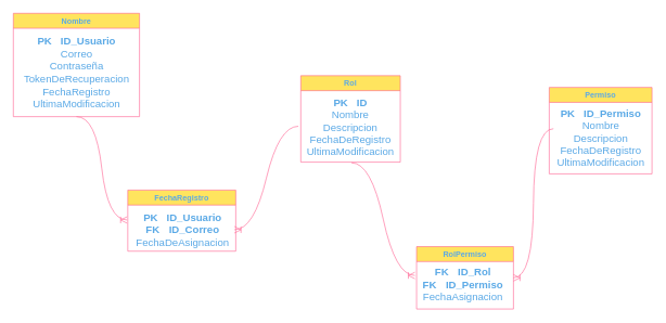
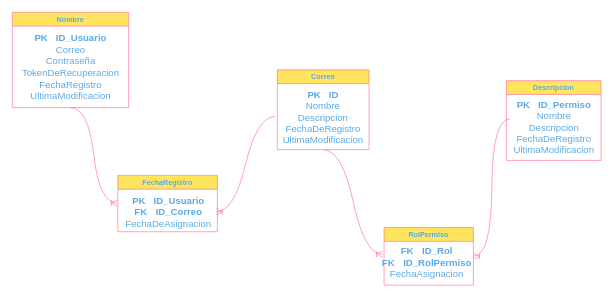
  <mxCell id="0" />
  <mxCell id="1" parent="0" />
  <mxCell id="2" value="Nombre" style="swimlane;whiteSpace=wrap;html=1;labelBackgroundColor=none;fillColor=#FFE45E;strokeColor=#FF6392;fontColor=#5AA9E6;" vertex="1" parent="1"><mxGeometry x="20" y="20" width="194" height="159" as="geometry" /></mxCell>
  <mxCell id="3" value="&lt;b&gt;PK&lt;span style=&quot;white-space: pre;&quot;&gt;&#09;&lt;/span&gt;ID_Usuario&lt;/b&gt;&lt;div&gt;Correo&lt;/div&gt;&lt;div&gt;Contraseña&lt;/div&gt;&lt;div&gt;TokenDeRecuperacion&lt;/div&gt;&lt;div&gt;FechaRegistro&lt;/div&gt;&lt;div&gt;UltimaModificacion&lt;/div&gt;" style="text;html=1;align=center;verticalAlign=middle;resizable=0;points=[];autosize=1;strokeColor=none;fillColor=none;fontSize=16;labelBackgroundColor=none;fontColor=#5AA9E6;" vertex="1" parent="2"><mxGeometry x="7" y="27" width="180" height="127" as="geometry" /></mxCell>
  <mxCell id="4" value="FechaRegistro" style="swimlane;whiteSpace=wrap;html=1;labelBackgroundColor=none;fillColor=#FFE45E;strokeColor=#FF6392;fontColor=#5AA9E6;" vertex="1" parent="1"><mxGeometry x="196" y="292" width="166" height="94" as="geometry" /></mxCell>
  <mxCell id="5" value="&lt;b&gt;PK&lt;span style=&quot;white-space: pre;&quot;&gt;&#09;&lt;/span&gt;ID_Usuario&lt;/b&gt;&lt;div&gt;&lt;b&gt;FK&lt;span style=&quot;white-space: pre;&quot;&gt;&#09;&lt;/span&gt;ID_Correo&lt;/b&gt;&lt;/div&gt;&lt;div&gt;FechaDeAsignacion&lt;/div&gt;" style="text;html=1;align=center;verticalAlign=middle;resizable=0;points=[];autosize=1;strokeColor=none;fillColor=none;fontSize=16;labelBackgroundColor=none;fontColor=#5AA9E6;" vertex="1" parent="4"><mxGeometry x="3" y="26" width="161" height="70" as="geometry" /></mxCell>
- <mxCell id="6" value="Rol" style="swimlane;whiteSpace=wrap;html=1;labelBackgroundColor=none;fillColor=#FFE45E;strokeColor=#FF6392;fontColor=#5AA9E6;" vertex="1" parent="1"><mxGeometry x="462" y="116" width="153" height="133" as="geometry" /></mxCell>
+ <mxCell id="6" value="Correo" style="swimlane;whiteSpace=wrap;html=1;labelBackgroundColor=none;fillColor=#FFE45E;strokeColor=#FF6392;fontColor=#5AA9E6;" vertex="1" parent="1"><mxGeometry x="462" y="116" width="153" height="133" as="geometry" /></mxCell>
  <mxCell id="7" value="&lt;b&gt;PK&lt;span style=&quot;white-space: pre;&quot;&gt;&#09;&lt;/span&gt;ID&lt;/b&gt;&lt;div&gt;Nombre&lt;/div&gt;&lt;div&gt;Descripcion&lt;/div&gt;&lt;div&gt;FechaDeRegistro&lt;/div&gt;&lt;div&gt;UltimaModificacion&lt;/div&gt;" style="text;html=1;align=center;verticalAlign=middle;resizable=0;points=[];autosize=1;strokeColor=none;fillColor=none;fontSize=16;labelBackgroundColor=none;fontColor=#5AA9E6;" vertex="1" parent="6"><mxGeometry y="25" width="152" height="108" as="geometry" /></mxCell>
  <mxCell id="8" value="" style="edgeStyle=entityRelationEdgeStyle;fontSize=12;html=1;endArrow=ERoneToMany;rounded=0;strokeColor=#FF6392;fontColor=#5AA9E6;startSize=8;endSize=8;curved=1;fillColor=#FFE45E;entryX=-0.018;entryY=0.306;entryDx=0;entryDy=0;entryPerimeter=0;" edge="1" parent="6" target="10"><mxGeometry width="100" height="100" relative="1" as="geometry"><mxPoint x="78" y="134" as="sourcePoint" /><mxPoint x="178" y="34" as="targetPoint" /></mxGeometry></mxCell>
  <mxCell id="9" value="RolPermiso" style="swimlane;whiteSpace=wrap;html=1;labelBackgroundColor=none;fillColor=#FFE45E;strokeColor=#FF6392;fontColor=#5AA9E6;" vertex="1" parent="1"><mxGeometry x="640" y="379" width="149" height="96" as="geometry" /></mxCell>
- <mxCell id="10" value="&lt;b&gt;FK&lt;span style=&quot;white-space: pre;&quot;&gt;&#09;&lt;/span&gt;ID_Rol&lt;/b&gt;&lt;div&gt;&lt;b&gt;FK&lt;span style=&quot;white-space: pre;&quot;&gt;&#09;&lt;/span&gt;ID_Permiso&lt;/b&gt;&lt;/div&gt;&lt;div&gt;FechaAsignacion&lt;/div&gt;" style="text;html=1;align=center;verticalAlign=middle;resizable=0;points=[];autosize=1;strokeColor=none;fillColor=none;fontSize=16;labelBackgroundColor=none;fontColor=#5AA9E6;" vertex="1" parent="9"><mxGeometry y="23" width="142" height="70" as="geometry" /></mxCell>
+ <mxCell id="10" value="&lt;b&gt;FK&lt;span style=&quot;white-space: pre;&quot;&gt;&#09;&lt;/span&gt;ID_Rol&lt;/b&gt;&lt;div&gt;&lt;b&gt;FK&lt;span style=&quot;white-space: pre;&quot;&gt;&#09;&lt;/span&gt;ID_RolPermiso&lt;/b&gt;&lt;/div&gt;&lt;div&gt;FechaAsignacion&lt;/div&gt;" style="text;html=1;align=center;verticalAlign=middle;resizable=0;points=[];autosize=1;strokeColor=none;fillColor=none;fontSize=16;labelBackgroundColor=none;fontColor=#5AA9E6;" vertex="1" parent="9"><mxGeometry y="23" width="142" height="70" as="geometry" /></mxCell>
  <mxCell id="11" value="" style="group" vertex="1" connectable="0" parent="1"><mxGeometry x="844" y="134" width="158" height="133" as="geometry" /></mxCell>
- <mxCell id="12" value="Permiso" style="swimlane;whiteSpace=wrap;html=1;labelBackgroundColor=none;fillColor=#FFE45E;strokeColor=#FF6392;fontColor=#5AA9E6;" vertex="1" parent="11"><mxGeometry width="158" height="133" as="geometry" /></mxCell>
+ <mxCell id="12" value="Descripcion" style="swimlane;whiteSpace=wrap;html=1;labelBackgroundColor=none;fillColor=#FFE45E;strokeColor=#FF6392;fontColor=#5AA9E6;" vertex="1" parent="11"><mxGeometry width="158" height="133" as="geometry" /></mxCell>
  <mxCell id="13" value="&lt;b&gt;PK&lt;span style=&quot;white-space: pre;&quot;&gt;&#09;&lt;/span&gt;ID_Permiso&lt;/b&gt;&lt;div&gt;Nombre&lt;/div&gt;&lt;div&gt;Descripcion&lt;/div&gt;&lt;div&gt;FechaDeRegistro&lt;/div&gt;&lt;div&gt;UltimaModificacion&lt;/div&gt;" style="text;html=1;align=center;verticalAlign=middle;resizable=0;points=[];autosize=1;strokeColor=none;fillColor=none;fontSize=16;labelBackgroundColor=none;fontColor=#5AA9E6;" vertex="1" parent="11"><mxGeometry x="2.5" y="23.5" width="152" height="108" as="geometry" /></mxCell>
  <mxCell id="14" value="" style="edgeStyle=entityRelationEdgeStyle;fontSize=12;html=1;endArrow=ERoneToMany;rounded=0;strokeColor=#FF6392;fontColor=#5AA9E6;startSize=8;endSize=8;curved=1;fillColor=#FFE45E;exitX=0.5;exitY=1;exitDx=0;exitDy=0;" edge="1" parent="1" source="2"><mxGeometry width="100" height="100" relative="1" as="geometry"><mxPoint x="95" y="438" as="sourcePoint" /><mxPoint x="195" y="338" as="targetPoint" /></mxGeometry></mxCell>
  <mxCell id="15" value="" style="edgeStyle=entityRelationEdgeStyle;fontSize=12;html=1;endArrow=ERoneToMany;rounded=0;strokeColor=#FF6392;fontColor=#5AA9E6;startSize=8;endSize=8;curved=1;fillColor=#FFE45E;exitX=-0.025;exitY=0.489;exitDx=0;exitDy=0;exitPerimeter=0;" edge="1" parent="1" source="7" target="5"><mxGeometry width="100" height="100" relative="1" as="geometry"><mxPoint x="379" y="321" as="sourcePoint" /><mxPoint x="479" y="221" as="targetPoint" /></mxGeometry></mxCell>
  <mxCell id="16" value="" style="edgeStyle=entityRelationEdgeStyle;fontSize=12;html=1;endArrow=ERoneToMany;rounded=0;strokeColor=#FF6392;fontColor=#5AA9E6;startSize=8;endSize=8;curved=1;fillColor=#FFE45E;entryX=1;entryY=0.5;entryDx=0;entryDy=0;exitX=0.026;exitY=0.371;exitDx=0;exitDy=0;exitPerimeter=0;" edge="1" parent="1" source="13" target="9"><mxGeometry width="100" height="100" relative="1" as="geometry"><mxPoint x="715" y="476" as="sourcePoint" /><mxPoint x="815" y="376" as="targetPoint" /></mxGeometry></mxCell>
